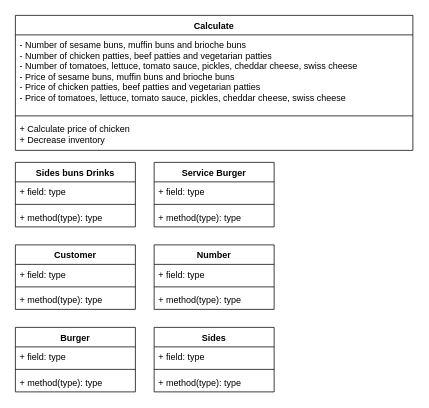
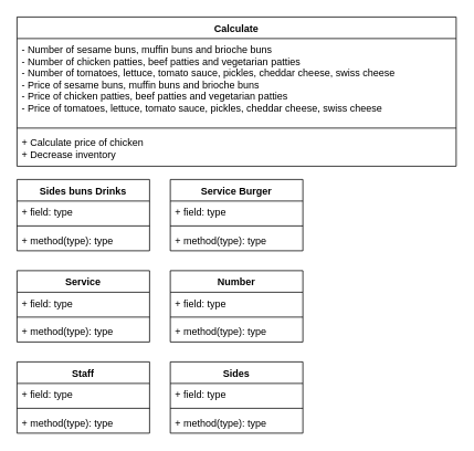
  <mxCell id="0" />
  <mxCell id="1" parent="0" />
  <mxCell id="2" value="Calculate" style="swimlane;fontStyle=1;align=center;verticalAlign=top;childLayout=stackLayout;horizontal=1;startSize=26;horizontalStack=0;resizeParent=1;resizeParentMax=0;resizeLast=0;collapsible=1;marginBottom=0;" parent="1" vertex="1"><mxGeometry x="20" y="20" width="530" height="180" as="geometry" /></mxCell>
  <mxCell id="3" value="- Number of sesame buns, muffin buns and brioche buns&#10;- Number of chicken patties, beef patties and vegetarian patties&#10;- Number of tomatoes, lettuce, tomato sauce, pickles, cheddar cheese, swiss cheese&#10;- Price of sesame buns, muffin buns and brioche buns&#10;- Price of chicken patties, beef patties and vegetarian patties&#10;- Price of tomatoes, lettuce, tomato sauce, pickles, cheddar cheese, swiss cheese" style="text;strokeColor=none;fillColor=none;align=left;verticalAlign=top;spacingLeft=4;spacingRight=4;overflow=hidden;rotatable=0;points=[[0,0.5],[1,0.5]];portConstraint=eastwest;" parent="2" vertex="1"><mxGeometry y="26" width="530" height="104" as="geometry" /></mxCell>
  <mxCell id="4" value="" style="line;strokeWidth=1;fillColor=none;align=left;verticalAlign=middle;spacingTop=-1;spacingLeft=3;spacingRight=3;rotatable=0;labelPosition=right;points=[];portConstraint=eastwest;" parent="2" vertex="1"><mxGeometry y="130" width="530" height="8" as="geometry" /></mxCell>
  <mxCell id="5" value="+ Calculate price of chicken&#10;+ Decrease inventory&#10; " style="text;strokeColor=none;fillColor=none;align=left;verticalAlign=top;spacingLeft=4;spacingRight=4;overflow=hidden;rotatable=0;points=[[0,0.5],[1,0.5]];portConstraint=eastwest;" parent="2" vertex="1"><mxGeometry y="138" width="530" height="42" as="geometry" /></mxCell>
  <mxCell id="6" value="Sides buns Drinks" style="swimlane;fontStyle=1;align=center;verticalAlign=top;childLayout=stackLayout;horizontal=1;startSize=26;horizontalStack=0;resizeParent=1;resizeParentMax=0;resizeLast=0;collapsible=1;marginBottom=0;" vertex="1" parent="1"><mxGeometry x="20" y="216" width="160" height="86" as="geometry" /></mxCell>
  <mxCell id="7" value="+ field: type" style="text;strokeColor=none;fillColor=none;align=left;verticalAlign=top;spacingLeft=4;spacingRight=4;overflow=hidden;rotatable=0;points=[[0,0.5],[1,0.5]];portConstraint=eastwest;" vertex="1" parent="6"><mxGeometry y="26" width="160" height="26" as="geometry" /></mxCell>
  <mxCell id="8" value="" style="line;strokeWidth=1;fillColor=none;align=left;verticalAlign=middle;spacingTop=-1;spacingLeft=3;spacingRight=3;rotatable=0;labelPosition=right;points=[];portConstraint=eastwest;" vertex="1" parent="6"><mxGeometry y="52" width="160" height="8" as="geometry" /></mxCell>
  <mxCell id="9" value="+ method(type): type" style="text;strokeColor=none;fillColor=none;align=left;verticalAlign=top;spacingLeft=4;spacingRight=4;overflow=hidden;rotatable=0;points=[[0,0.5],[1,0.5]];portConstraint=eastwest;" vertex="1" parent="6"><mxGeometry y="60" width="160" height="26" as="geometry" /></mxCell>
- <mxCell id="10" value="Customer" style="swimlane;fontStyle=1;align=center;verticalAlign=top;childLayout=stackLayout;horizontal=1;startSize=26;horizontalStack=0;resizeParent=1;resizeParentMax=0;resizeLast=0;collapsible=1;marginBottom=0;" vertex="1" parent="1"><mxGeometry x="20" y="326" width="160" height="86" as="geometry" /></mxCell>
+ <mxCell id="10" value="Service" style="swimlane;fontStyle=1;align=center;verticalAlign=top;childLayout=stackLayout;horizontal=1;startSize=26;horizontalStack=0;resizeParent=1;resizeParentMax=0;resizeLast=0;collapsible=1;marginBottom=0;" vertex="1" parent="1"><mxGeometry x="20" y="326" width="160" height="86" as="geometry" /></mxCell>
  <mxCell id="11" value="+ field: type" style="text;strokeColor=none;fillColor=none;align=left;verticalAlign=top;spacingLeft=4;spacingRight=4;overflow=hidden;rotatable=0;points=[[0,0.5],[1,0.5]];portConstraint=eastwest;" vertex="1" parent="10"><mxGeometry y="26" width="160" height="26" as="geometry" /></mxCell>
  <mxCell id="12" value="" style="line;strokeWidth=1;fillColor=none;align=left;verticalAlign=middle;spacingTop=-1;spacingLeft=3;spacingRight=3;rotatable=0;labelPosition=right;points=[];portConstraint=eastwest;" vertex="1" parent="10"><mxGeometry y="52" width="160" height="8" as="geometry" /></mxCell>
  <mxCell id="13" value="+ method(type): type" style="text;strokeColor=none;fillColor=none;align=left;verticalAlign=top;spacingLeft=4;spacingRight=4;overflow=hidden;rotatable=0;points=[[0,0.5],[1,0.5]];portConstraint=eastwest;" vertex="1" parent="10"><mxGeometry y="60" width="160" height="26" as="geometry" /></mxCell>
- <mxCell id="14" value="Burger" style="swimlane;fontStyle=1;align=center;verticalAlign=top;childLayout=stackLayout;horizontal=1;startSize=26;horizontalStack=0;resizeParent=1;resizeParentMax=0;resizeLast=0;collapsible=1;marginBottom=0;" vertex="1" parent="1"><mxGeometry x="20" y="436" width="160" height="86" as="geometry" /></mxCell>
+ <mxCell id="14" value="Staff" style="swimlane;fontStyle=1;align=center;verticalAlign=top;childLayout=stackLayout;horizontal=1;startSize=26;horizontalStack=0;resizeParent=1;resizeParentMax=0;resizeLast=0;collapsible=1;marginBottom=0;" vertex="1" parent="1"><mxGeometry x="20" y="436" width="160" height="86" as="geometry" /></mxCell>
  <mxCell id="15" value="+ field: type" style="text;strokeColor=none;fillColor=none;align=left;verticalAlign=top;spacingLeft=4;spacingRight=4;overflow=hidden;rotatable=0;points=[[0,0.5],[1,0.5]];portConstraint=eastwest;" vertex="1" parent="14"><mxGeometry y="26" width="160" height="26" as="geometry" /></mxCell>
  <mxCell id="16" value="" style="line;strokeWidth=1;fillColor=none;align=left;verticalAlign=middle;spacingTop=-1;spacingLeft=3;spacingRight=3;rotatable=0;labelPosition=right;points=[];portConstraint=eastwest;" vertex="1" parent="14"><mxGeometry y="52" width="160" height="8" as="geometry" /></mxCell>
  <mxCell id="17" value="+ method(type): type" style="text;strokeColor=none;fillColor=none;align=left;verticalAlign=top;spacingLeft=4;spacingRight=4;overflow=hidden;rotatable=0;points=[[0,0.5],[1,0.5]];portConstraint=eastwest;" vertex="1" parent="14"><mxGeometry y="60" width="160" height="26" as="geometry" /></mxCell>
  <mxCell id="18" value="Service Burger" style="swimlane;fontStyle=1;align=center;verticalAlign=top;childLayout=stackLayout;horizontal=1;startSize=26;horizontalStack=0;resizeParent=1;resizeParentMax=0;resizeLast=0;collapsible=1;marginBottom=0;" vertex="1" parent="1"><mxGeometry x="205" y="216" width="160" height="86" as="geometry" /></mxCell>
  <mxCell id="19" value="+ field: type" style="text;strokeColor=none;fillColor=none;align=left;verticalAlign=top;spacingLeft=4;spacingRight=4;overflow=hidden;rotatable=0;points=[[0,0.5],[1,0.5]];portConstraint=eastwest;" vertex="1" parent="18"><mxGeometry y="26" width="160" height="26" as="geometry" /></mxCell>
  <mxCell id="20" value="" style="line;strokeWidth=1;fillColor=none;align=left;verticalAlign=middle;spacingTop=-1;spacingLeft=3;spacingRight=3;rotatable=0;labelPosition=right;points=[];portConstraint=eastwest;" vertex="1" parent="18"><mxGeometry y="52" width="160" height="8" as="geometry" /></mxCell>
  <mxCell id="21" value="+ method(type): type" style="text;strokeColor=none;fillColor=none;align=left;verticalAlign=top;spacingLeft=4;spacingRight=4;overflow=hidden;rotatable=0;points=[[0,0.5],[1,0.5]];portConstraint=eastwest;" vertex="1" parent="18"><mxGeometry y="60" width="160" height="26" as="geometry" /></mxCell>
  <mxCell id="22" value="Number" style="swimlane;fontStyle=1;align=center;verticalAlign=top;childLayout=stackLayout;horizontal=1;startSize=26;horizontalStack=0;resizeParent=1;resizeParentMax=0;resizeLast=0;collapsible=1;marginBottom=0;" vertex="1" parent="1"><mxGeometry x="205" y="326" width="160" height="86" as="geometry" /></mxCell>
  <mxCell id="23" value="+ field: type" style="text;strokeColor=none;fillColor=none;align=left;verticalAlign=top;spacingLeft=4;spacingRight=4;overflow=hidden;rotatable=0;points=[[0,0.5],[1,0.5]];portConstraint=eastwest;" vertex="1" parent="22"><mxGeometry y="26" width="160" height="26" as="geometry" /></mxCell>
  <mxCell id="24" value="" style="line;strokeWidth=1;fillColor=none;align=left;verticalAlign=middle;spacingTop=-1;spacingLeft=3;spacingRight=3;rotatable=0;labelPosition=right;points=[];portConstraint=eastwest;" vertex="1" parent="22"><mxGeometry y="52" width="160" height="8" as="geometry" /></mxCell>
  <mxCell id="25" value="+ method(type): type" style="text;strokeColor=none;fillColor=none;align=left;verticalAlign=top;spacingLeft=4;spacingRight=4;overflow=hidden;rotatable=0;points=[[0,0.5],[1,0.5]];portConstraint=eastwest;" vertex="1" parent="22"><mxGeometry y="60" width="160" height="26" as="geometry" /></mxCell>
  <mxCell id="26" value="Sides" style="swimlane;fontStyle=1;align=center;verticalAlign=top;childLayout=stackLayout;horizontal=1;startSize=26;horizontalStack=0;resizeParent=1;resizeParentMax=0;resizeLast=0;collapsible=1;marginBottom=0;" vertex="1" parent="1"><mxGeometry x="205" y="436" width="160" height="86" as="geometry" /></mxCell>
  <mxCell id="27" value="+ field: type" style="text;strokeColor=none;fillColor=none;align=left;verticalAlign=top;spacingLeft=4;spacingRight=4;overflow=hidden;rotatable=0;points=[[0,0.5],[1,0.5]];portConstraint=eastwest;" vertex="1" parent="26"><mxGeometry y="26" width="160" height="26" as="geometry" /></mxCell>
  <mxCell id="28" value="" style="line;strokeWidth=1;fillColor=none;align=left;verticalAlign=middle;spacingTop=-1;spacingLeft=3;spacingRight=3;rotatable=0;labelPosition=right;points=[];portConstraint=eastwest;" vertex="1" parent="26"><mxGeometry y="52" width="160" height="8" as="geometry" /></mxCell>
  <mxCell id="29" value="+ method(type): type" style="text;strokeColor=none;fillColor=none;align=left;verticalAlign=top;spacingLeft=4;spacingRight=4;overflow=hidden;rotatable=0;points=[[0,0.5],[1,0.5]];portConstraint=eastwest;" vertex="1" parent="26"><mxGeometry y="60" width="160" height="26" as="geometry" /></mxCell>
